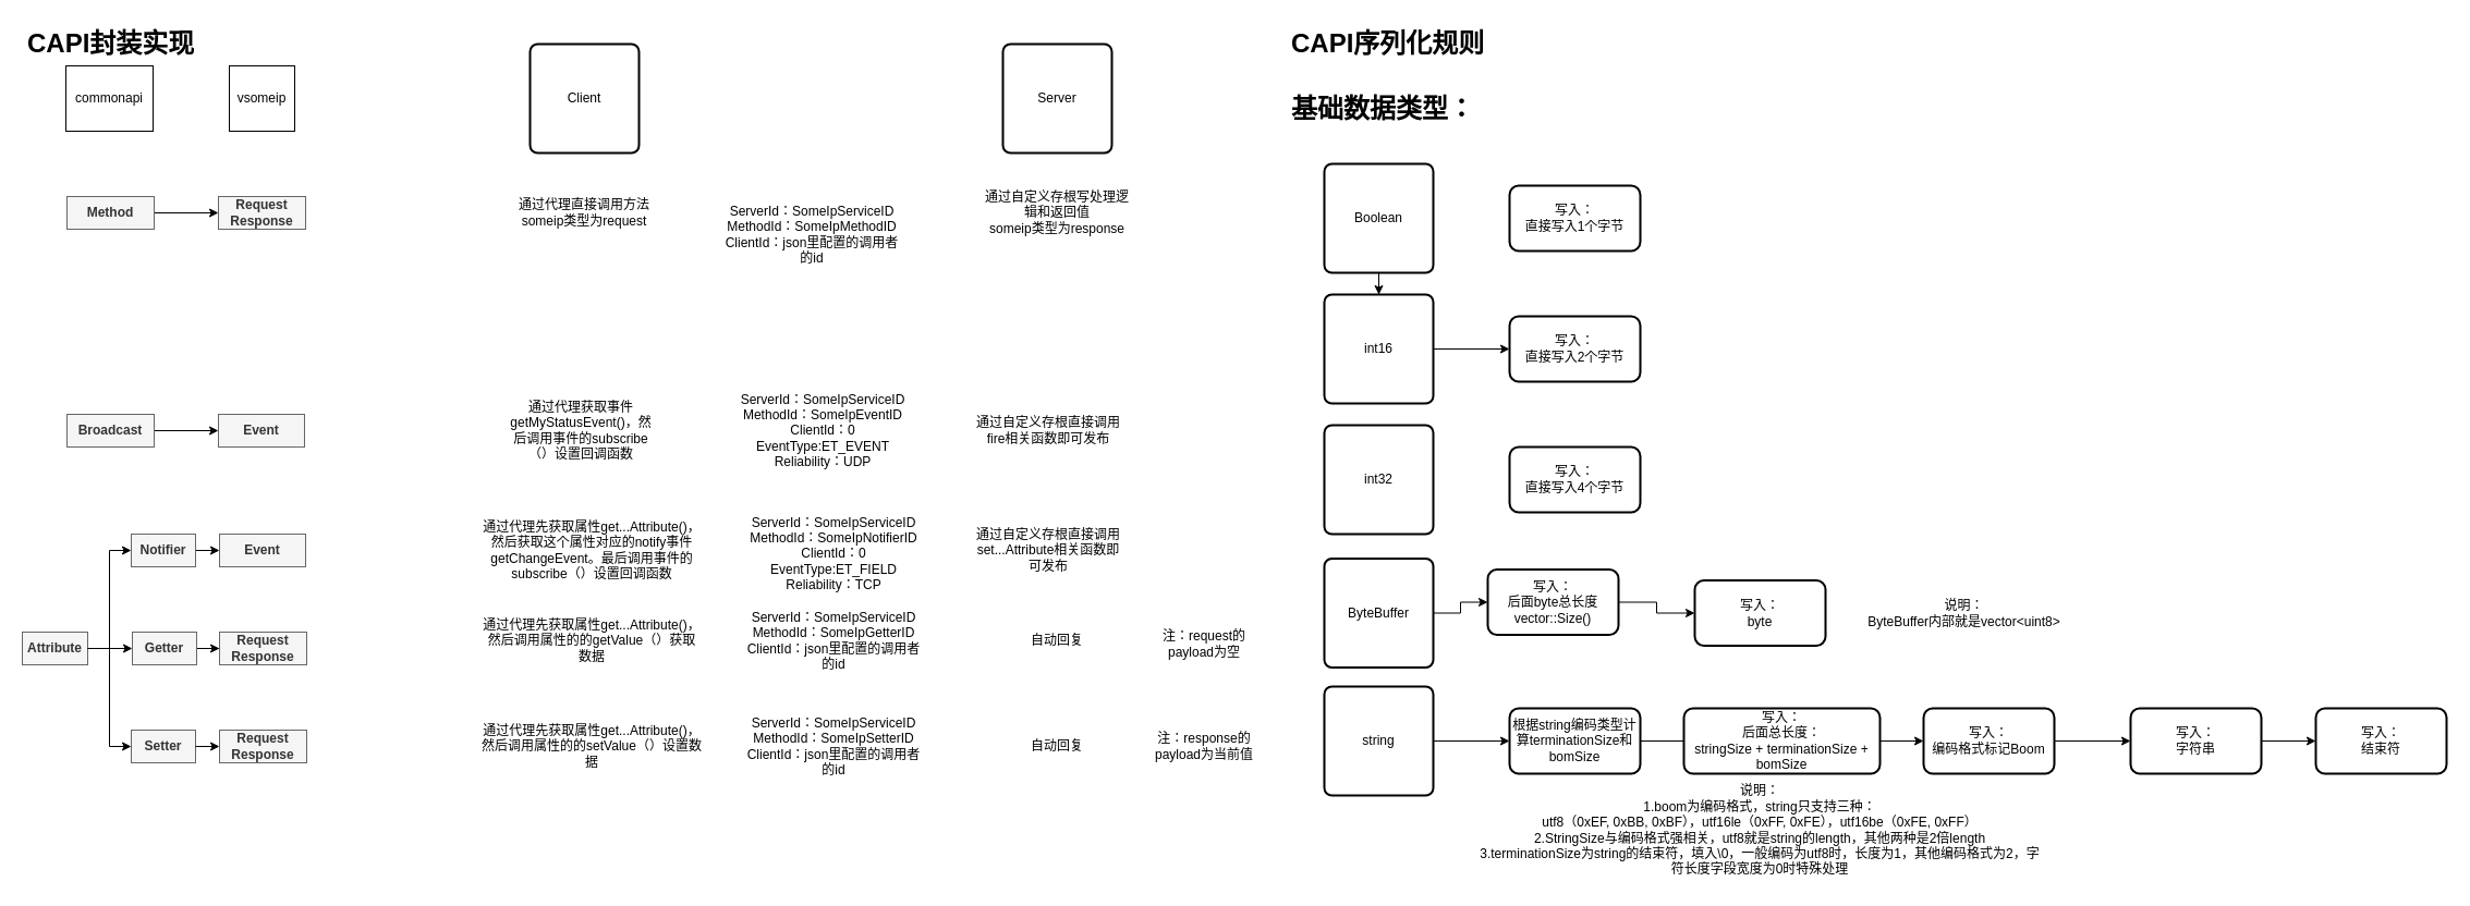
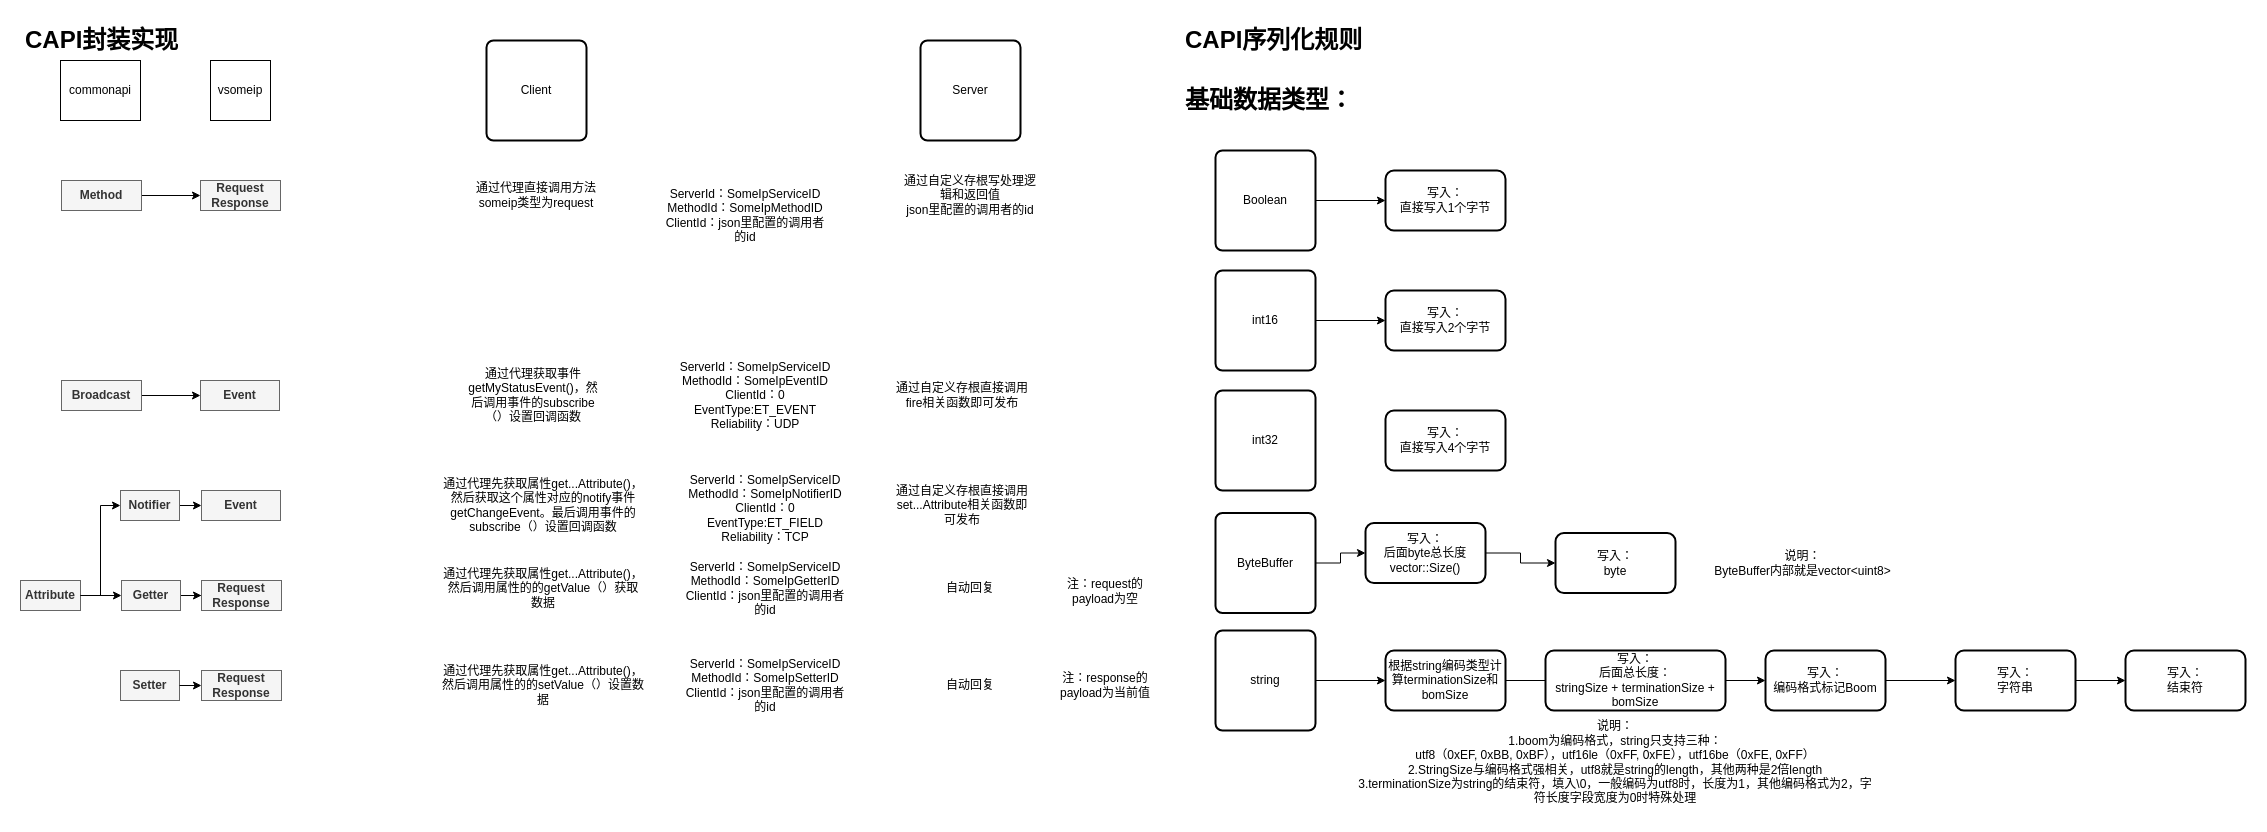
  <mxCell id="0" />
  <mxCell id="1" parent="0" />
  <mxCell id="2" value="&lt;h1&gt;&lt;/h1&gt;&lt;span style=&quot;font-size: 24px;&quot;&gt;&lt;b&gt;CAPI封装实现&lt;/b&gt;&lt;/span&gt;" style="text;html=1;strokeColor=none;fillColor=none;spacing=5;spacingTop=-20;whiteSpace=wrap;overflow=hidden;rounded=0;" parent="1" vertex="1"><mxGeometry x="20" y="20" width="279" height="40" as="geometry" /></mxCell>
  <mxCell id="3" style="edgeStyle=orthogonalEdgeStyle;rounded=0;orthogonalLoop=1;jettySize=auto;html=1;entryX=0;entryY=0.5;entryDx=0;entryDy=0;" parent="1" source="4" target="14" edge="1"><mxGeometry relative="1" as="geometry" /></mxCell>
  <mxCell id="4" value="Method" style="text;html=1;align=center;verticalAlign=middle;whiteSpace=wrap;rounded=0;fontStyle=1;fillColor=#f5f5f5;fontColor=#333333;strokeColor=#666666;" parent="1" vertex="1"><mxGeometry x="61" y="180" width="80" height="30" as="geometry" /></mxCell>
  <mxCell id="5" value="Attribute" style="text;html=1;align=center;verticalAlign=middle;whiteSpace=wrap;rounded=0;fontStyle=1;fillColor=#f5f5f5;fontColor=#333333;strokeColor=#666666;" parent="1" vertex="1"><mxGeometry x="20" y="580" width="60" height="30" as="geometry" /></mxCell>
  <mxCell id="6" style="edgeStyle=orthogonalEdgeStyle;rounded=0;orthogonalLoop=1;jettySize=auto;html=1;" parent="1" source="7" target="15" edge="1"><mxGeometry relative="1" as="geometry" /></mxCell>
  <mxCell id="7" value="Broadcast" style="text;html=1;align=center;verticalAlign=middle;whiteSpace=wrap;rounded=0;fontStyle=1;fillColor=#f5f5f5;fontColor=#333333;strokeColor=#666666;" parent="1" vertex="1"><mxGeometry x="61" y="380" width="80" height="30" as="geometry" /></mxCell>
  <mxCell id="8" value="Client" style="rounded=1;whiteSpace=wrap;html=1;absoluteArcSize=1;arcSize=14;strokeWidth=2;" parent="1" vertex="1"><mxGeometry x="486" y="40" width="100" height="100" as="geometry" /></mxCell>
  <mxCell id="9" value="Server" style="rounded=1;whiteSpace=wrap;html=1;absoluteArcSize=1;arcSize=14;strokeWidth=2;" parent="1" vertex="1"><mxGeometry x="920" y="40" width="100" height="100" as="geometry" /></mxCell>
  <mxCell id="10" value="通过代理直接调用方法&lt;br&gt;someip类型为request" style="text;html=1;strokeColor=none;fillColor=none;align=center;verticalAlign=middle;whiteSpace=wrap;rounded=0;" parent="1" vertex="1"><mxGeometry x="469" y="165" width="134" height="60" as="geometry" /></mxCell>
- <mxCell id="11" value="通过自定义存根写处理逻辑和返回值&lt;br&gt;someip类型为response" style="text;html=1;strokeColor=none;fillColor=none;align=center;verticalAlign=middle;whiteSpace=wrap;rounded=0;" parent="1" vertex="1"><mxGeometry x="903" y="165" width="134" height="60" as="geometry" /></mxCell>
+ <mxCell id="11" value="通过自定义存根写处理逻辑和返回值&lt;br&gt;json里配置的调用者的id" style="text;html=1;strokeColor=none;fillColor=none;align=center;verticalAlign=middle;whiteSpace=wrap;rounded=0;" parent="1" vertex="1"><mxGeometry x="903" y="165" width="134" height="60" as="geometry" /></mxCell>
  <mxCell id="12" value="vsomeip" style="rounded=0;whiteSpace=wrap;html=1;" parent="1" vertex="1"><mxGeometry x="210" y="60" width="60" height="60" as="geometry" /></mxCell>
  <mxCell id="13" value="commonapi" style="rounded=0;whiteSpace=wrap;html=1;" parent="1" vertex="1"><mxGeometry x="60" y="60" width="80" height="60" as="geometry" /></mxCell>
  <mxCell id="14" value="Request Response" style="text;html=1;align=center;verticalAlign=middle;whiteSpace=wrap;rounded=0;fontStyle=1;fillColor=#f5f5f5;fontColor=#333333;strokeColor=#666666;" parent="1" vertex="1"><mxGeometry x="200" y="180" width="80" height="30" as="geometry" /></mxCell>
  <mxCell id="15" value="Event" style="text;html=1;align=center;verticalAlign=middle;whiteSpace=wrap;rounded=0;fontStyle=1;fillColor=#f5f5f5;fontColor=#333333;strokeColor=#666666;" parent="1" vertex="1"><mxGeometry x="200" y="380" width="79" height="30" as="geometry" /></mxCell>
  <mxCell id="16" value="通过代理获取事件getMyStatusEvent()，然后调用事件的subscribe（）设置回调函数" style="text;html=1;strokeColor=none;fillColor=none;align=center;verticalAlign=middle;whiteSpace=wrap;rounded=0;" parent="1" vertex="1"><mxGeometry x="466" y="365" width="134" height="60" as="geometry" /></mxCell>
  <mxCell id="17" value="通过自定义存根直接调用fire相关函数即可发布" style="text;html=1;strokeColor=none;fillColor=none;align=center;verticalAlign=middle;whiteSpace=wrap;rounded=0;" parent="1" vertex="1"><mxGeometry x="895" y="365" width="134" height="60" as="geometry" /></mxCell>
  <mxCell id="18" style="edgeStyle=orthogonalEdgeStyle;rounded=0;orthogonalLoop=1;jettySize=auto;html=1;exitX=1;exitY=0.5;exitDx=0;exitDy=0;entryX=0;entryY=0.5;entryDx=0;entryDy=0;" parent="1" source="5" target="22" edge="1"><mxGeometry relative="1" as="geometry"><mxPoint x="152" y="595" as="sourcePoint" /></mxGeometry></mxCell>
  <mxCell id="19" style="edgeStyle=orthogonalEdgeStyle;rounded=0;orthogonalLoop=1;jettySize=auto;html=1;entryX=0;entryY=0.5;entryDx=0;entryDy=0;exitX=1;exitY=0.5;exitDx=0;exitDy=0;" parent="1" source="5" target="24" edge="1"><mxGeometry relative="1" as="geometry"><mxPoint x="152" y="595" as="sourcePoint" /></mxGeometry></mxCell>
- <mxCell id="20" style="edgeStyle=orthogonalEdgeStyle;rounded=0;orthogonalLoop=1;jettySize=auto;html=1;entryX=0;entryY=0.5;entryDx=0;entryDy=0;exitX=1;exitY=0.5;exitDx=0;exitDy=0;" parent="1" source="5" target="25" edge="1"><mxGeometry relative="1" as="geometry"><mxPoint x="152" y="595" as="sourcePoint" /></mxGeometry></mxCell>
  <mxCell id="21" style="edgeStyle=orthogonalEdgeStyle;rounded=0;orthogonalLoop=1;jettySize=auto;html=1;entryX=0;entryY=0.5;entryDx=0;entryDy=0;" parent="1" source="22" target="26" edge="1"><mxGeometry relative="1" as="geometry" /></mxCell>
  <mxCell id="22" value="Notifier" style="text;html=1;align=center;verticalAlign=middle;whiteSpace=wrap;rounded=0;fontStyle=1;fillColor=#f5f5f5;fontColor=#333333;strokeColor=#666666;" parent="1" vertex="1"><mxGeometry x="120" y="490" width="59" height="30" as="geometry" /></mxCell>
  <mxCell id="23" style="edgeStyle=orthogonalEdgeStyle;rounded=0;orthogonalLoop=1;jettySize=auto;html=1;entryX=0;entryY=0.5;entryDx=0;entryDy=0;" parent="1" source="24" target="32" edge="1"><mxGeometry relative="1" as="geometry" /></mxCell>
  <mxCell id="24" value="Getter" style="text;html=1;align=center;verticalAlign=middle;whiteSpace=wrap;rounded=0;fontStyle=1;fillColor=#f5f5f5;fontColor=#333333;strokeColor=#666666;" parent="1" vertex="1"><mxGeometry x="121" y="580" width="59" height="30" as="geometry" /></mxCell>
  <mxCell id="25" value="Setter" style="text;html=1;align=center;verticalAlign=middle;whiteSpace=wrap;rounded=0;fontStyle=1;fillColor=#f5f5f5;fontColor=#333333;strokeColor=#666666;" parent="1" vertex="1"><mxGeometry x="120" y="670" width="59" height="30" as="geometry" /></mxCell>
  <mxCell id="26" value="Event" style="text;html=1;align=center;verticalAlign=middle;whiteSpace=wrap;rounded=0;fontStyle=1;fillColor=#f5f5f5;fontColor=#333333;strokeColor=#666666;" parent="1" vertex="1"><mxGeometry x="201" y="490" width="79" height="30" as="geometry" /></mxCell>
  <mxCell id="27" value="通过代理先获取属性get...Attribute()，然后获取这个属性对应的notify事件getChangeEvent。最后调用事件的subscribe（）设置回调函数" style="text;html=1;strokeColor=none;fillColor=none;align=center;verticalAlign=middle;whiteSpace=wrap;rounded=0;" parent="1" vertex="1"><mxGeometry x="441" y="463.75" width="204" height="82.5" as="geometry" /></mxCell>
  <mxCell id="28" value="通过自定义存根直接调用set...Attribute相关函数即可发布" style="text;html=1;strokeColor=none;fillColor=none;align=center;verticalAlign=middle;whiteSpace=wrap;rounded=0;" parent="1" vertex="1"><mxGeometry x="895" y="475" width="134" height="60" as="geometry" /></mxCell>
  <mxCell id="29" value="ServerId：SomeIpServiceID&lt;br&gt;MethodId：SomeIpNotifierID&lt;br&gt;ClientId：0&lt;br&gt;EventType:ET_FIELD&lt;br&gt;Reliability：TCP" style="text;html=1;strokeColor=none;fillColor=none;align=center;verticalAlign=middle;whiteSpace=wrap;rounded=0;" parent="1" vertex="1"><mxGeometry x="680" y="470.25" width="170" height="76" as="geometry" /></mxCell>
  <mxCell id="30" value="ServerId：SomeIpServiceID&lt;br&gt;MethodId：SomeIpEventID&lt;br&gt;ClientId：0&lt;br&gt;EventType:ET_EVENT&lt;br&gt;Reliability：UDP" style="text;html=1;strokeColor=none;fillColor=none;align=center;verticalAlign=middle;whiteSpace=wrap;rounded=0;" parent="1" vertex="1"><mxGeometry x="670" y="355.5" width="170" height="79" as="geometry" /></mxCell>
  <mxCell id="31" value="ServerId：SomeIpServiceID&lt;br&gt;MethodId：SomeIpMethodID&lt;br&gt;ClientId：json里配置的调用者的id" style="text;html=1;strokeColor=none;fillColor=none;align=center;verticalAlign=middle;whiteSpace=wrap;rounded=0;" parent="1" vertex="1"><mxGeometry x="660" y="180" width="170" height="70" as="geometry" /></mxCell>
  <mxCell id="32" value="Request Response" style="text;html=1;align=center;verticalAlign=middle;whiteSpace=wrap;rounded=0;fontStyle=1;fillColor=#f5f5f5;fontColor=#333333;strokeColor=#666666;" parent="1" vertex="1"><mxGeometry x="201" y="580" width="80" height="30" as="geometry" /></mxCell>
  <mxCell id="33" value="通过代理先获取属性get...Attribute()，然后调用属性的的getValue（）获取数据" style="text;html=1;strokeColor=none;fillColor=none;align=center;verticalAlign=middle;whiteSpace=wrap;rounded=0;" parent="1" vertex="1"><mxGeometry x="441" y="546.25" width="204" height="82.5" as="geometry" /></mxCell>
  <mxCell id="34" value="ServerId：SomeIpServiceID&lt;br&gt;MethodId：SomeIpGetterID&lt;br&gt;ClientId：json里配置的调用者的id" style="text;html=1;strokeColor=none;fillColor=none;align=center;verticalAlign=middle;whiteSpace=wrap;rounded=0;" parent="1" vertex="1"><mxGeometry x="680" y="552.5" width="170" height="70" as="geometry" /></mxCell>
  <mxCell id="35" value="自动回复" style="text;html=1;strokeColor=none;fillColor=none;align=center;verticalAlign=middle;whiteSpace=wrap;rounded=0;" parent="1" vertex="1"><mxGeometry x="903" y="557.5" width="134" height="60" as="geometry" /></mxCell>
  <mxCell id="36" value="通过代理先获取属性get...Attribute()，然后调用属性的的setValue（）设置数据" style="text;html=1;strokeColor=none;fillColor=none;align=center;verticalAlign=middle;whiteSpace=wrap;rounded=0;" parent="1" vertex="1"><mxGeometry x="441" y="643.75" width="204" height="82.5" as="geometry" /></mxCell>
  <mxCell id="37" value="ServerId：SomeIpServiceID&lt;br&gt;MethodId：SomeIpSetterID&lt;br&gt;ClientId：json里配置的调用者的id" style="text;html=1;strokeColor=none;fillColor=none;align=center;verticalAlign=middle;whiteSpace=wrap;rounded=0;" parent="1" vertex="1"><mxGeometry x="680" y="650" width="170" height="70" as="geometry" /></mxCell>
  <mxCell id="38" value="自动回复" style="text;html=1;strokeColor=none;fillColor=none;align=center;verticalAlign=middle;whiteSpace=wrap;rounded=0;" parent="1" vertex="1"><mxGeometry x="903" y="655" width="134" height="60" as="geometry" /></mxCell>
  <mxCell id="39" style="edgeStyle=orthogonalEdgeStyle;rounded=0;orthogonalLoop=1;jettySize=auto;html=1;entryX=0;entryY=0.5;entryDx=0;entryDy=0;exitX=1;exitY=0.5;exitDx=0;exitDy=0;" parent="1" source="25" target="40" edge="1"><mxGeometry relative="1" as="geometry"><mxPoint x="256" y="685" as="sourcePoint" /></mxGeometry></mxCell>
  <mxCell id="40" value="Request Response" style="text;html=1;align=center;verticalAlign=middle;whiteSpace=wrap;rounded=0;fontStyle=1;fillColor=#f5f5f5;fontColor=#333333;strokeColor=#666666;" parent="1" vertex="1"><mxGeometry x="201" y="670" width="80" height="30" as="geometry" /></mxCell>
  <mxCell id="41" value="注：request的payload为空" style="text;html=1;strokeColor=none;fillColor=none;align=center;verticalAlign=middle;whiteSpace=wrap;rounded=0;" parent="1" vertex="1"><mxGeometry x="1050" y="572.5" width="110" height="37.5" as="geometry" /></mxCell>
  <mxCell id="42" value="注：response的payload为当前值" style="text;html=1;strokeColor=none;fillColor=none;align=center;verticalAlign=middle;whiteSpace=wrap;rounded=0;" parent="1" vertex="1"><mxGeometry x="1050" y="666.25" width="110" height="37.5" as="geometry" /></mxCell>
  <mxCell id="43" value="&lt;h1&gt;&lt;/h1&gt;&lt;span style=&quot;font-size: 24px;&quot;&gt;&lt;b&gt;CAPI序列化规则&lt;/b&gt;&lt;/span&gt;" style="text;html=1;strokeColor=none;fillColor=none;spacing=5;spacingTop=-20;whiteSpace=wrap;overflow=hidden;rounded=0;" parent="1" vertex="1"><mxGeometry y="20" width="200" height="40" as="geometry" x="1180" /></mxCell>
  <mxCell id="44" value="" style="edgeStyle=orthogonalEdgeStyle;rounded=0;orthogonalLoop=1;jettySize=auto;html=1;" parent="1" source="45" target="46" edge="1"><mxGeometry relative="1" as="geometry" /></mxCell>
  <mxCell id="45" value="int16" style="rounded=1;whiteSpace=wrap;html=1;absoluteArcSize=1;arcSize=14;strokeWidth=2;" parent="1" vertex="1"><mxGeometry x="1215" y="270" width="100" height="100" as="geometry" /></mxCell>
  <mxCell id="46" value="写入：&lt;br&gt;直接写入2个字节" style="whiteSpace=wrap;html=1;rounded=1;arcSize=14;strokeWidth=2;" parent="1" vertex="1"><mxGeometry x="1385" y="290" width="120" height="60" as="geometry" /></mxCell>
  <mxCell id="47" value="" style="edgeStyle=orthogonalEdgeStyle;rounded=0;orthogonalLoop=1;jettySize=auto;html=1;" parent="1" source="48" target="50" edge="1"><mxGeometry relative="1" as="geometry" /></mxCell>
  <mxCell id="48" value="string" style="rounded=1;whiteSpace=wrap;html=1;absoluteArcSize=1;arcSize=14;strokeWidth=2;" parent="1" vertex="1"><mxGeometry x="1215" y="630" width="100" height="100" as="geometry" /></mxCell>
  <mxCell id="49" value="" style="edgeStyle=orthogonalEdgeStyle;rounded=0;orthogonalLoop=1;jettySize=auto;html=1;endArrow=none;" parent="1" source="50" target="52" edge="1"><mxGeometry relative="1" as="geometry" /></mxCell>
  <mxCell id="50" value="根据string编码类型计算terminationSize和bomSize" style="whiteSpace=wrap;html=1;rounded=1;arcSize=14;strokeWidth=2;" parent="1" vertex="1"><mxGeometry x="1385" y="650" width="120" height="60" as="geometry" /></mxCell>
  <mxCell id="51" value="" style="edgeStyle=orthogonalEdgeStyle;rounded=0;orthogonalLoop=1;jettySize=auto;html=1;" parent="1" source="52" target="54" edge="1"><mxGeometry relative="1" as="geometry" /></mxCell>
  <mxCell id="52" value="写入：&lt;br&gt;后面总长度：&lt;br&gt;stringSize + terminationSize + bomSize" style="whiteSpace=wrap;html=1;rounded=1;arcSize=14;strokeWidth=2;" parent="1" vertex="1"><mxGeometry x="1545" y="650" width="180" height="60" as="geometry" /></mxCell>
  <mxCell id="53" value="" style="edgeStyle=orthogonalEdgeStyle;rounded=0;orthogonalLoop=1;jettySize=auto;html=1;" parent="1" source="54" target="57" edge="1"><mxGeometry relative="1" as="geometry" /></mxCell>
  <mxCell id="54" value="写入：&lt;br&gt;编码格式标记Boom" style="whiteSpace=wrap;html=1;rounded=1;arcSize=14;strokeWidth=2;" parent="1" vertex="1"><mxGeometry x="1765" y="650" width="120" height="60" as="geometry" /></mxCell>
  <mxCell id="55" value="说明：&lt;br&gt;1.boom为编码格式，string只支持三种：&lt;br&gt;utf8（0xEF, 0xBB, 0xBF），utf16le（0xFF, 0xFE），utf16be（0xFE, 0xFF）&lt;br&gt;2.StringSize与编码格式强相关，utf8就是string的length，其他两种是2倍length&lt;br&gt;3.terminationSize为string的结束符，填入\0，一般编码为utf8时，长度为1，其他编码格式为2，字符长度字段宽度为0时特殊处理" style="text;html=1;strokeColor=none;fillColor=none;align=center;verticalAlign=middle;whiteSpace=wrap;rounded=0;" parent="1" vertex="1"><mxGeometry x="1355" y="713.75" width="520" height="96.25" as="geometry" /></mxCell>
  <mxCell id="56" value="" style="edgeStyle=orthogonalEdgeStyle;rounded=0;orthogonalLoop=1;jettySize=auto;html=1;" parent="1" source="57" target="58" edge="1"><mxGeometry relative="1" as="geometry" /></mxCell>
  <mxCell id="57" value="写入：&lt;br&gt;字符串" style="whiteSpace=wrap;html=1;rounded=1;arcSize=14;strokeWidth=2;" parent="1" vertex="1"><mxGeometry x="1955" y="650" width="120" height="60" as="geometry" /></mxCell>
  <mxCell id="58" value="写入：&lt;br&gt;结束符" style="whiteSpace=wrap;html=1;rounded=1;arcSize=14;strokeWidth=2;" parent="1" vertex="1"><mxGeometry x="2125" y="650" width="120" height="60" as="geometry" /></mxCell>
  <mxCell id="59" value="" style="edgeStyle=orthogonalEdgeStyle;rounded=0;orthogonalLoop=1;jettySize=auto;html=1;" parent="1" source="60" target="62" edge="1"><mxGeometry relative="1" as="geometry" /></mxCell>
  <mxCell id="60" value="ByteBuffer" style="rounded=1;whiteSpace=wrap;html=1;absoluteArcSize=1;arcSize=14;strokeWidth=2;" parent="1" vertex="1"><mxGeometry x="1215" y="512.5" width="100" height="100" as="geometry" /></mxCell>
  <mxCell id="61" style="edgeStyle=orthogonalEdgeStyle;rounded=0;orthogonalLoop=1;jettySize=auto;html=1;entryX=0;entryY=0.5;entryDx=0;entryDy=0;" parent="1" source="62" target="63" edge="1"><mxGeometry relative="1" as="geometry" /></mxCell>
  <mxCell id="62" value="写入：&lt;br&gt;后面byte总长度vector::Size()" style="whiteSpace=wrap;html=1;rounded=1;arcSize=14;strokeWidth=2;" parent="1" vertex="1"><mxGeometry x="1365" y="522.5" width="120" height="60" as="geometry" /></mxCell>
  <mxCell id="63" value="写入：&lt;br&gt;byte" style="whiteSpace=wrap;html=1;rounded=1;arcSize=14;strokeWidth=2;" parent="1" vertex="1"><mxGeometry x="1555" y="532.5" width="120" height="60" as="geometry" /></mxCell>
  <mxCell id="64" value="说明：&lt;br&gt;ByteBuffer内部就是vector&amp;lt;uint8&amp;gt;" style="text;html=1;strokeColor=none;fillColor=none;align=center;verticalAlign=middle;whiteSpace=wrap;rounded=0;" parent="1" vertex="1"><mxGeometry x="1695" y="542.5" width="215" height="40" as="geometry" /></mxCell>
  <mxCell id="65" value="int32" style="rounded=1;whiteSpace=wrap;html=1;absoluteArcSize=1;arcSize=14;strokeWidth=2;" parent="1" vertex="1"><mxGeometry x="1215" y="390" width="100" height="100" as="geometry" /></mxCell>
  <mxCell id="66" value="写入：&lt;br&gt;直接写入4个字节" style="whiteSpace=wrap;html=1;rounded=1;arcSize=14;strokeWidth=2;" parent="1" vertex="1"><mxGeometry x="1385" y="410" width="120" height="60" as="geometry" /></mxCell>
- <mxCell id="67" value="" style="edgeStyle=orthogonalEdgeStyle;rounded=0;orthogonalLoop=1;jettySize=auto;html=1;" parent="1" source="68" target="45" edge="1"><mxGeometry relative="1" as="geometry" /></mxCell>
+ <mxCell id="67" value="" style="edgeStyle=orthogonalEdgeStyle;rounded=0;orthogonalLoop=1;jettySize=auto;html=1;" parent="1" source="68" target="69" edge="1"><mxGeometry relative="1" as="geometry" /></mxCell>
  <mxCell id="68" value="Boolean" style="rounded=1;whiteSpace=wrap;html=1;absoluteArcSize=1;arcSize=14;strokeWidth=2;" parent="1" vertex="1"><mxGeometry x="1215" y="150" width="100" height="100" as="geometry" /></mxCell>
  <mxCell id="69" value="写入：&lt;br&gt;直接写入1个字节" style="whiteSpace=wrap;html=1;rounded=1;arcSize=14;strokeWidth=2;" parent="1" vertex="1"><mxGeometry x="1385" y="170" width="120" height="60" as="geometry" /></mxCell>
  <mxCell id="70" value="&lt;h1&gt;&lt;/h1&gt;&lt;span style=&quot;font-size: 24px;&quot;&gt;&lt;b&gt;基础数据类型：&lt;/b&gt;&lt;/span&gt;" style="text;html=1;strokeColor=none;fillColor=none;spacing=5;spacingTop=-20;whiteSpace=wrap;overflow=hidden;rounded=0;" parent="1" vertex="1"><mxGeometry y="80" width="200" height="40" as="geometry" x="1180" /></mxCell>
